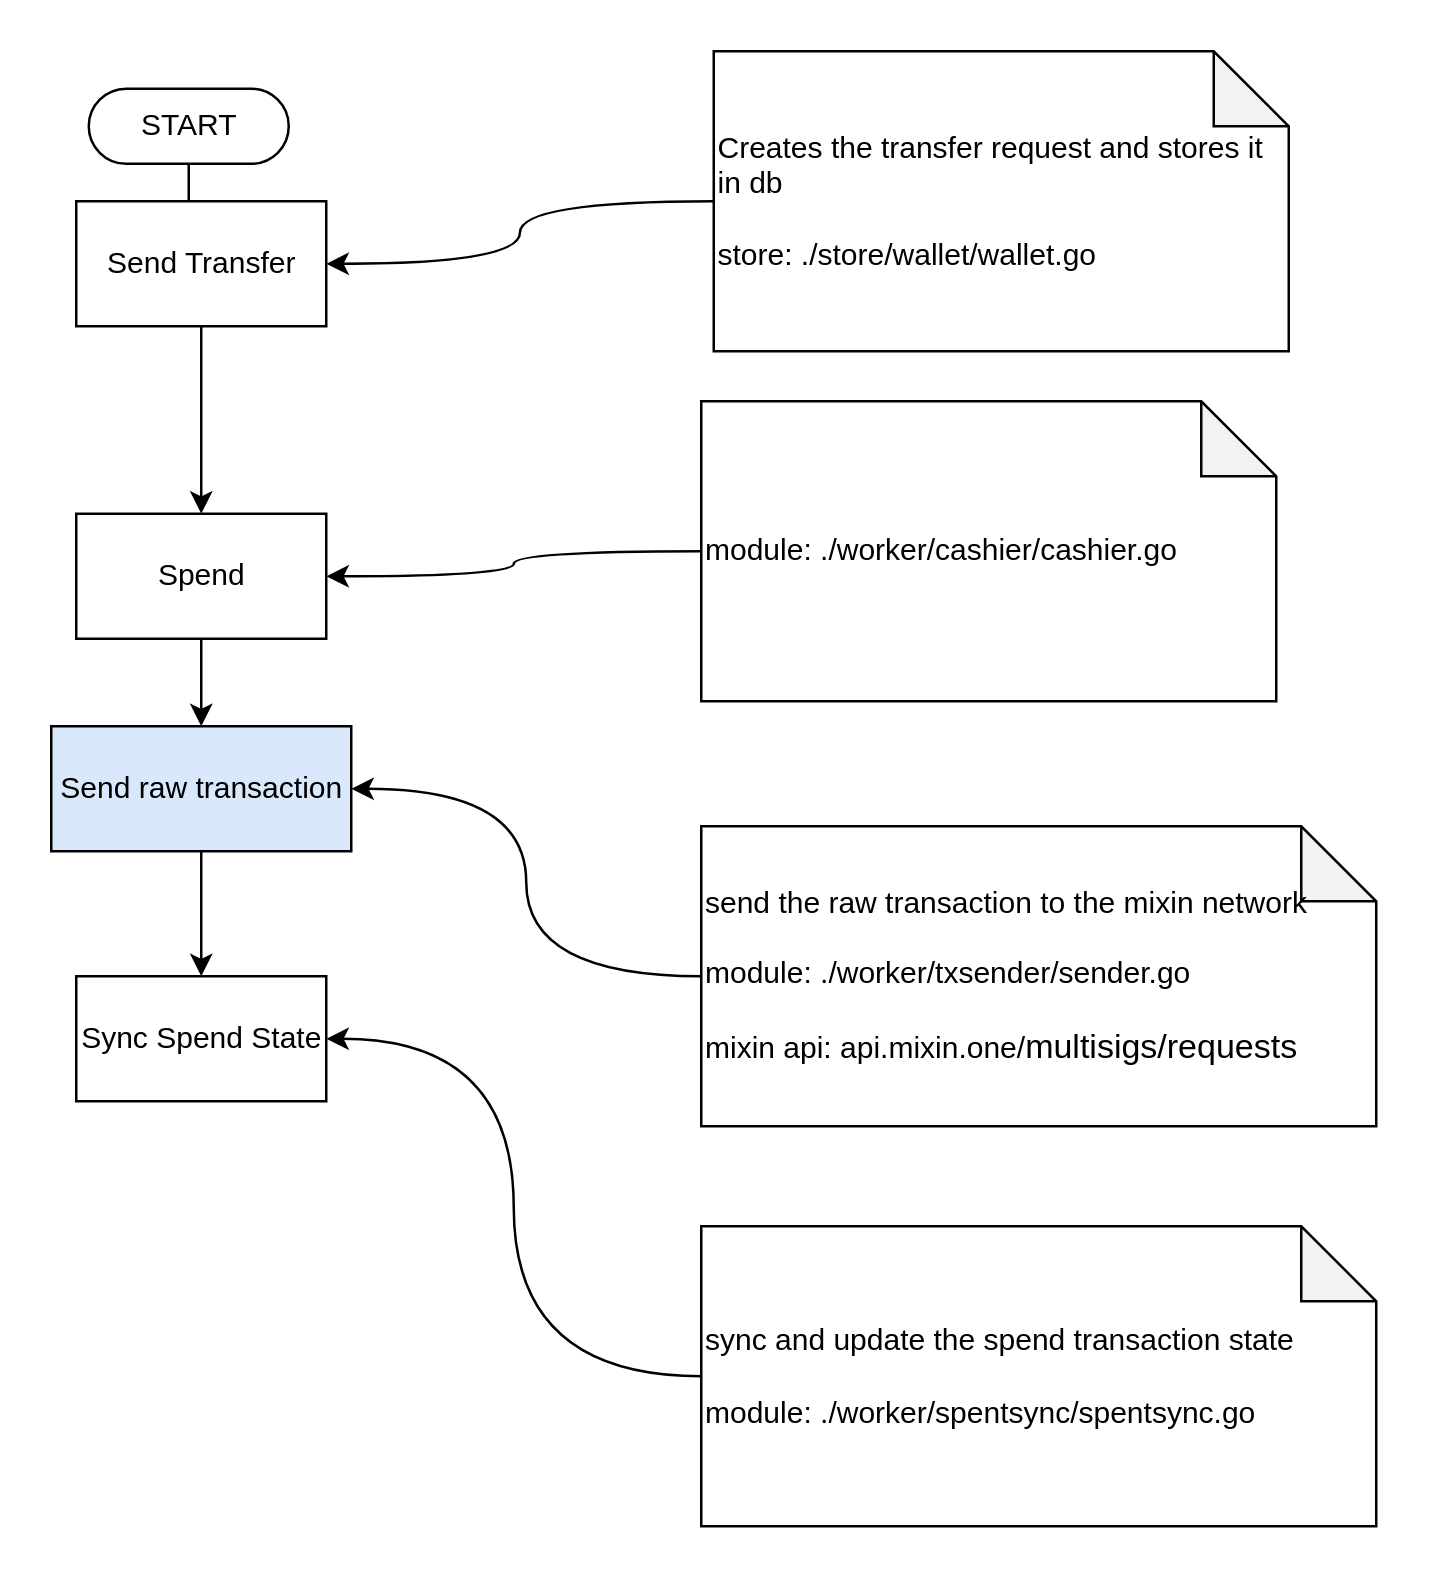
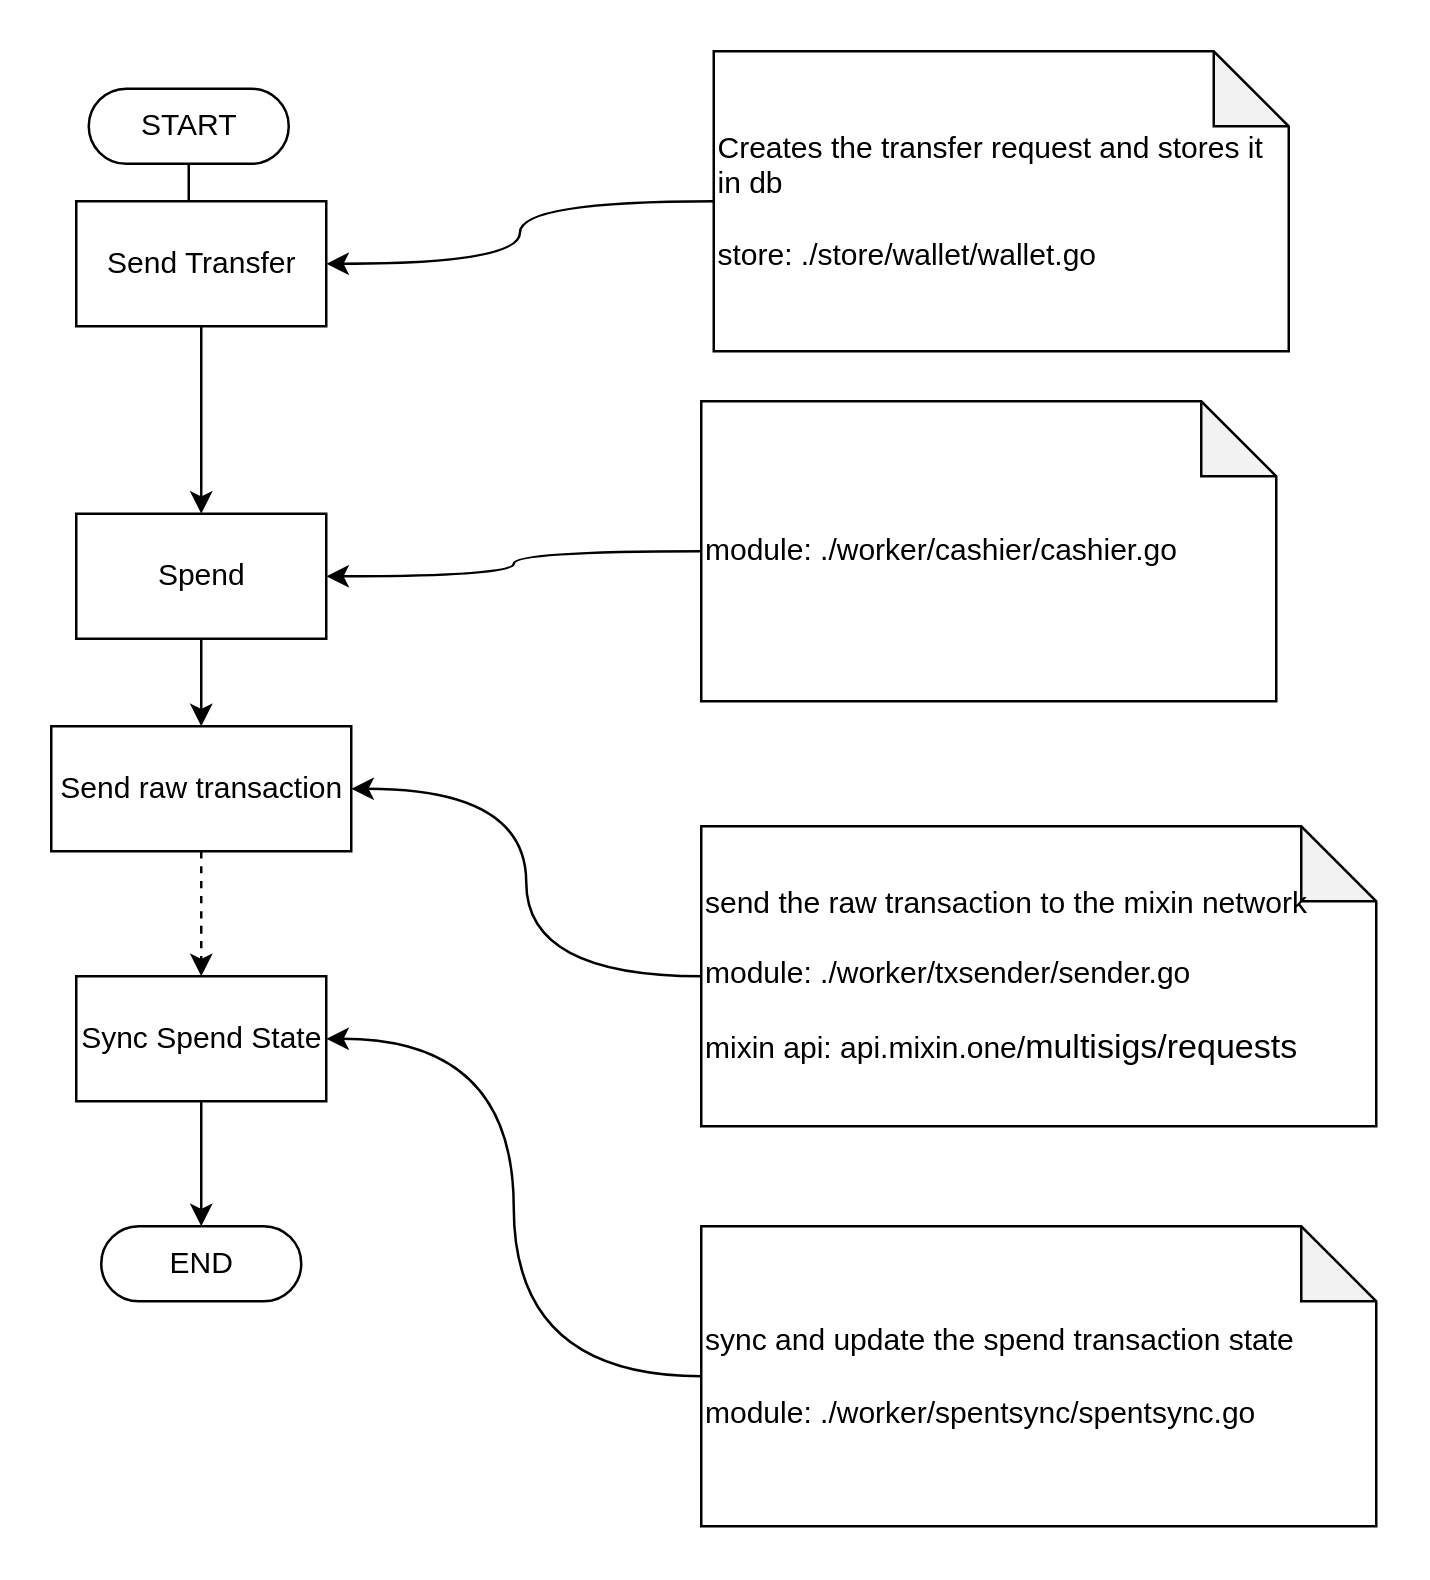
  <mxCell id="0" />
  <mxCell id="1" parent="0" />
  <mxCell id="2" style="edgeStyle=orthogonalEdgeStyle;rounded=0;orthogonalLoop=1;jettySize=auto;html=1;entryX=0.5;entryY=0;entryDx=0;entryDy=0;" edge="1" parent="1" source="3" target="6"><mxGeometry relative="1" as="geometry" /></mxCell>
  <mxCell id="3" value="START" style="html=1;dashed=0;whitespace=wrap;shape=mxgraph.dfd.start" vertex="1" parent="1"><mxGeometry x="35" y="35" width="80" height="30" as="geometry" /></mxCell>
  <mxCell id="4" value="&lt;span&gt;Creates the transfer request and stores it in db&lt;br&gt;&lt;br&gt;store: ./store/wallet/wallet.go&lt;br&gt;&lt;/span&gt;" style="shape=note;whiteSpace=wrap;html=1;backgroundOutline=1;darkOpacity=0.05;align=left;" vertex="1" parent="1"><mxGeometry x="285" y="20" width="230" height="120" as="geometry" /></mxCell>
  <mxCell id="5" style="edgeStyle=orthogonalEdgeStyle;rounded=0;orthogonalLoop=1;jettySize=auto;html=1;entryX=0.5;entryY=0;entryDx=0;entryDy=0;" edge="1" parent="1" source="6" target="9"><mxGeometry relative="1" as="geometry" /></mxCell>
  <mxCell id="6" value="Send Transfer" style="html=1;dashed=0;whitespace=wrap;" vertex="1" parent="1"><mxGeometry x="30" y="80" width="100" height="50" as="geometry" /></mxCell>
  <mxCell id="7" style="edgeStyle=orthogonalEdgeStyle;rounded=0;orthogonalLoop=1;jettySize=auto;html=1;entryX=1;entryY=0.5;entryDx=0;entryDy=0;curved=1;exitX=0;exitY=0.5;exitDx=0;exitDy=0;exitPerimeter=0;" edge="1" parent="1" source="4" target="6"><mxGeometry relative="1" as="geometry"><mxPoint x="180" y="70" as="sourcePoint" /><mxPoint x="90" y="125" as="targetPoint" /></mxGeometry></mxCell>
  <mxCell id="8" style="edgeStyle=orthogonalEdgeStyle;curved=1;rounded=0;orthogonalLoop=1;jettySize=auto;html=1;entryX=0.5;entryY=0;entryDx=0;entryDy=0;" edge="1" parent="1" source="9" target="13"><mxGeometry relative="1" as="geometry" /></mxCell>
  <mxCell id="9" value="Spend" style="html=1;dashed=0;whitespace=wrap;" vertex="1" parent="1"><mxGeometry x="30" y="205" width="100" height="50" as="geometry" /></mxCell>
  <mxCell id="10" style="edgeStyle=orthogonalEdgeStyle;rounded=0;orthogonalLoop=1;jettySize=auto;html=1;entryX=1;entryY=0.5;entryDx=0;entryDy=0;curved=1;" edge="1" parent="1" source="11" target="9"><mxGeometry relative="1" as="geometry" /></mxCell>
  <mxCell id="11" value="&lt;span&gt;module: ./worker/cashier/cashier.go&lt;br&gt;&lt;/span&gt;" style="shape=note;whiteSpace=wrap;html=1;backgroundOutline=1;darkOpacity=0.05;align=left;" vertex="1" parent="1"><mxGeometry x="280" y="160" width="230" height="120" as="geometry" /></mxCell>
- <mxCell id="12" style="edgeStyle=orthogonalEdgeStyle;curved=1;rounded=0;orthogonalLoop=1;jettySize=auto;html=1;entryX=0.5;entryY=0;entryDx=0;entryDy=0;" edge="1" parent="1" source="13" target="17"><mxGeometry relative="1" as="geometry" /></mxCell>
- <mxCell id="13" value="Send raw transaction" style="html=1;dashed=0;whitespace=wrap;fillColor=#dae8fc;" vertex="1" parent="1"><mxGeometry x="20" y="290" width="120" height="50" as="geometry" /></mxCell>
+ <mxCell id="12" style="edgeStyle=orthogonalEdgeStyle;curved=1;rounded=0;orthogonalLoop=1;jettySize=auto;html=1;entryX=0.5;entryY=0;entryDx=0;entryDy=0;dashed=1;" edge="1" parent="1" source="13" target="17"><mxGeometry relative="1" as="geometry" /></mxCell>
+ <mxCell id="13" value="Send raw transaction" style="html=1;dashed=0;whitespace=wrap;" vertex="1" parent="1"><mxGeometry x="20" y="290" width="120" height="50" as="geometry" /></mxCell>
  <mxCell id="14" style="edgeStyle=orthogonalEdgeStyle;curved=1;rounded=0;orthogonalLoop=1;jettySize=auto;html=1;entryX=1;entryY=0.5;entryDx=0;entryDy=0;" edge="1" parent="1" source="15" target="13"><mxGeometry relative="1" as="geometry" /></mxCell>
  <mxCell id="15" value="&lt;span&gt;send the raw transaction to the mixin network&lt;br&gt;&lt;br&gt;module: ./worker/txsender/sender.go&lt;br&gt;&lt;br&gt;mixin api: api.mixin.one/&lt;/span&gt;&lt;span style=&quot;font-family: , &amp;#34;consolas&amp;#34; , &amp;#34;liberation mono&amp;#34; , &amp;#34;menlo&amp;#34; , monospace ; font-size: 13.6px&quot;&gt;multisigs/requests&lt;/span&gt;" style="shape=note;whiteSpace=wrap;html=1;backgroundOutline=1;darkOpacity=0.05;align=left;" vertex="1" parent="1"><mxGeometry x="280" y="330" width="270" height="120" as="geometry" /></mxCell>
+ <mxCell id="16" style="edgeStyle=orthogonalEdgeStyle;curved=1;rounded=0;orthogonalLoop=1;jettySize=auto;html=1;entryX=0.5;entryY=0.5;entryDx=0;entryDy=-15;entryPerimeter=0;" edge="1" parent="1" source="17" target="20"><mxGeometry relative="1" as="geometry" /></mxCell>
  <mxCell id="17" value="Sync Spend State" style="html=1;dashed=0;whitespace=wrap;" vertex="1" parent="1"><mxGeometry x="30" y="390" width="100" height="50" as="geometry" /></mxCell>
  <mxCell id="18" style="edgeStyle=orthogonalEdgeStyle;curved=1;rounded=0;orthogonalLoop=1;jettySize=auto;html=1;entryX=1;entryY=0.5;entryDx=0;entryDy=0;" edge="1" parent="1" source="19" target="17"><mxGeometry relative="1" as="geometry" /></mxCell>
  <mxCell id="19" value="sync and update the spend transaction state&lt;br&gt;&lt;br&gt;module: ./worker/spentsync/spentsync.go" style="shape=note;whiteSpace=wrap;html=1;backgroundOutline=1;darkOpacity=0.05;align=left;" vertex="1" parent="1"><mxGeometry x="280" y="490" width="270" height="120" as="geometry" /></mxCell>
+ <mxCell id="20" value="END" style="html=1;dashed=0;whitespace=wrap;shape=mxgraph.dfd.start" vertex="1" parent="1"><mxGeometry x="40" y="490" width="80" height="30" as="geometry" /></mxCell>
